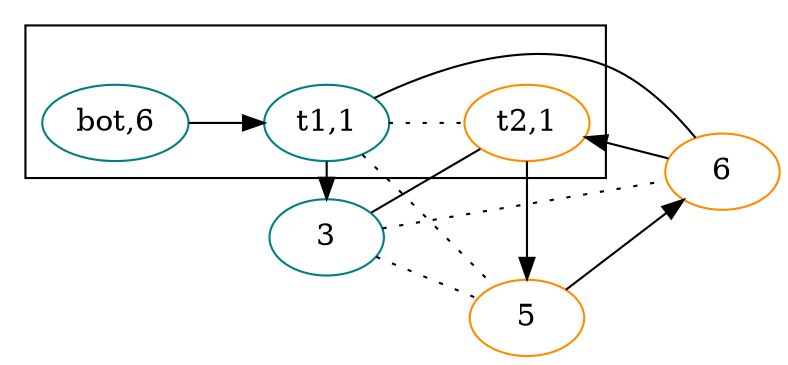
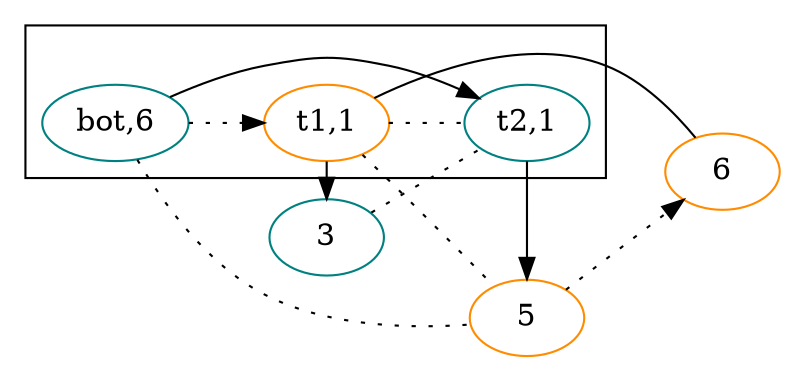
  digraph {
    rankdir=LR
    node [color=teal]
    edge [dir=none]
    n1 [label="bot,6"]
-   n2 [label="t1,1"]
-   n3 [color=darkorange label="t2,1"]
+   n2 [color=darkorange label="t1,1"]
+   n3 [label="t2,1"]
    5 [color=darkorange]
    6 [color=darkorange]
    3
    subgraph cluster_1 {
      rank=same
      n1
      n2
      n3
    }
    subgraph sub_2 {
      n2
      n3
      5
      6
      3
    }
-   n1 -> n2 [dir=""]
-   6 -> n3 [dir=""]
+   n1 -> n2 [style=dotted dir=""]
+   n1 -> n3 [dir=""]
    n2 -> n3 [style=dotted]
    n2 -> 5 [style=dotted]
    n2 -> 6 [style=solid]
    n2 -> 3 [dir=""]
    n3 -> 5 [dir=""]
-   5 -> 6 [dir=""]
-   3 -> n3 [style=solid]
-   3 -> 5 [style=dotted]
-   3 -> 6 [style=dotted]
+   5 -> 6 [style=dotted dir=""]
+   3 -> n3 [style=dotted]
+   n1 -> 5 [style=dotted]
  }
